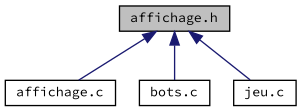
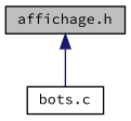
  digraph {
    fontname="Source Code Pro"
    node [color=black fillcolor=white fontname="Source Code Pro" fontsize=10 shape=record style=filled]
    edge [color=midnightblue dir=back fontname="Source Code Pro" fontsize=10 labelfontname=Helvetica labelfontsize=10 style=solid]
    n1 [fillcolor=grey75 fontcolor=black height=0.2 label="affichage.h" width=0.4]
-   n2 [height=0.2 label="affichage.c" width=0.4]
    n3 [height=0.2 label="bots.c" width=0.4]
-   n4 [height=0.2 label="jeu.c" width=0.4]
-   n1 -> n2
    n1 -> n3
-   n1 -> n4
  }
